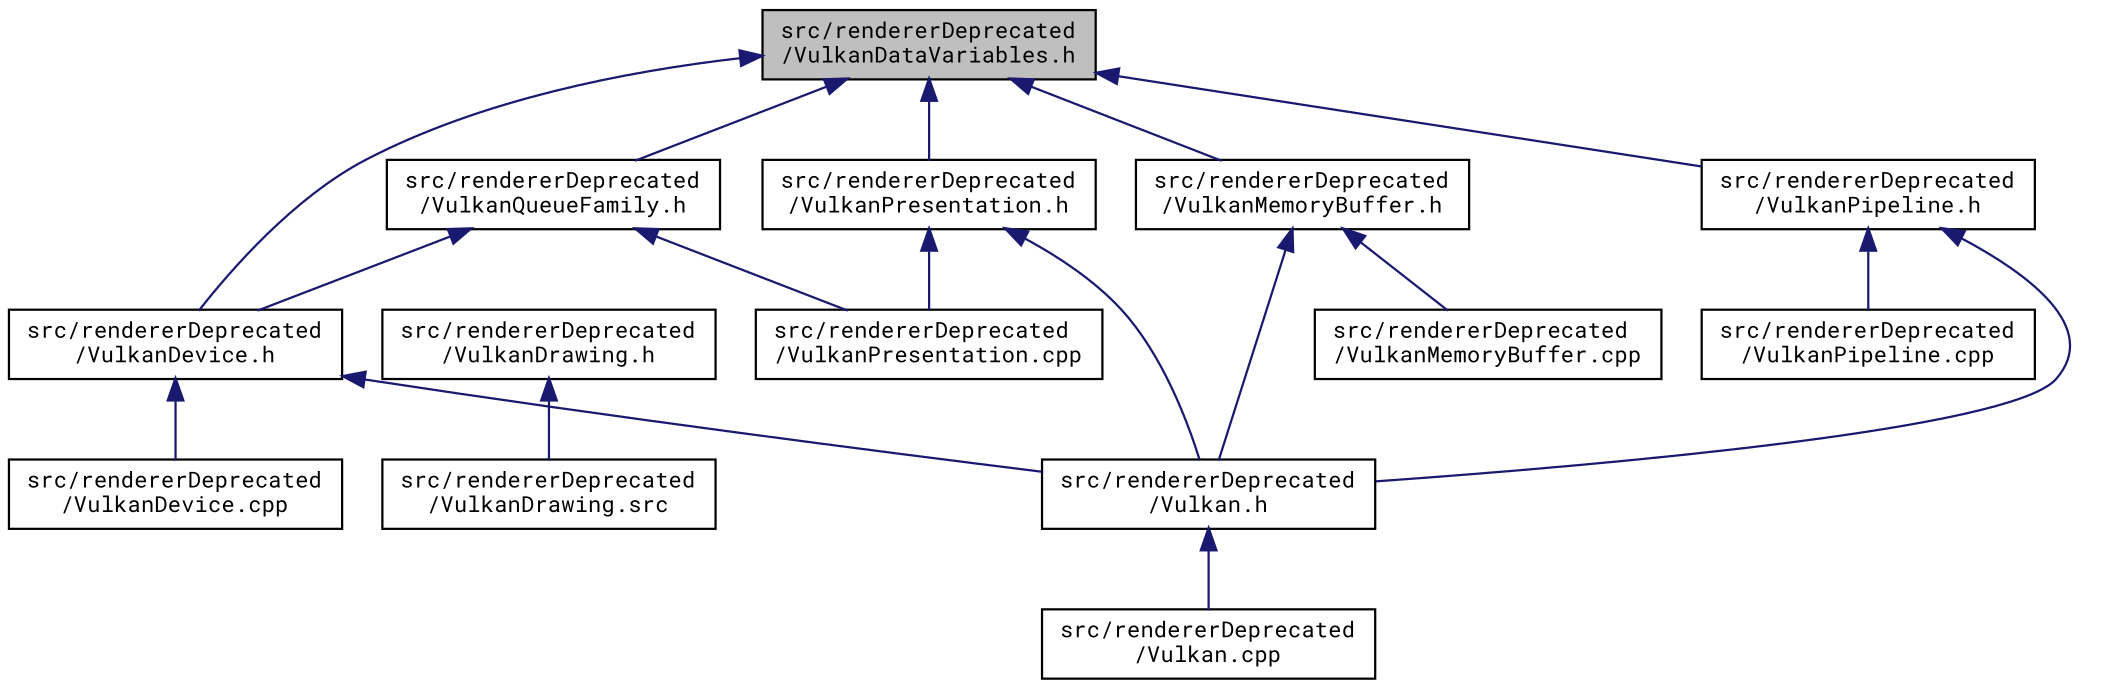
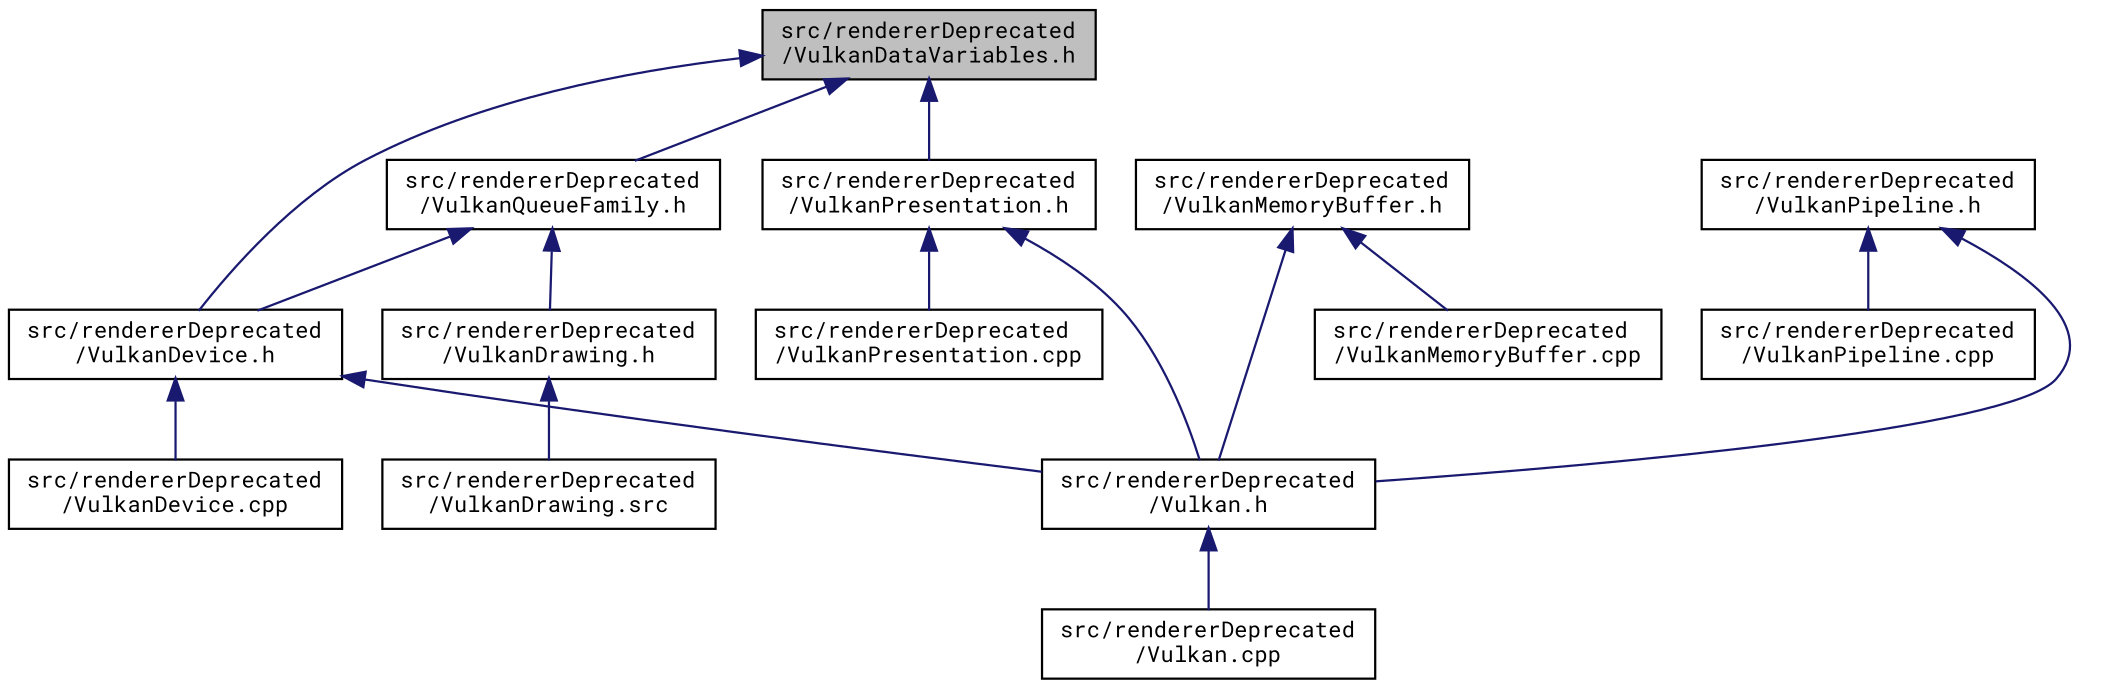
  digraph {
    fontname="Roboto Mono"
    node [color=black fillcolor=white fontname="Roboto Mono" fontsize=10 shape=record style=filled]
    edge [color=midnightblue dir=back fontname="Roboto Mono" fontsize=10 labelfontname=Helvetica labelfontsize=10 style=solid]
    n1 [fillcolor=grey75 fontcolor=black height=0.2 label="src/rendererDeprecated\l/VulkanDataVariables.h" width=0.4]
    n2 [height=0.2 label="src/rendererDeprecated\l/VulkanDevice.h" width=0.4]
    n3 [height=0.2 label="src/rendererDeprecated\l/VulkanQueueFamily.h" width=0.4]
    n4 [height=0.2 label="src/rendererDeprecated\l/VulkanPresentation.h" width=0.4]
    n5 [height=0.2 label="src/rendererDeprecated\l/VulkanPipeline.h" width=0.4]
    n6 [height=0.2 label="src/rendererDeprecated\l/VulkanMemoryBuffer.h" width=0.4]
    n7 [height=0.2 label="src/rendererDeprecated\l/Vulkan.h" width=0.4]
    n8 [height=0.2 label="src/rendererDeprecated\l/VulkanDevice.cpp" width=0.4]
    n9 [height=0.2 label="src/rendererDeprecated\l/VulkanDrawing.h" width=0.4]
    n10 [height=0.2 label="src/rendererDeprecated\l/VulkanPresentation.cpp" width=0.4]
    n11 [height=0.2 label="src/rendererDeprecated\l/VulkanPipeline.cpp" width=0.4]
    n12 [height=0.2 label="src/rendererDeprecated\l/VulkanMemoryBuffer.cpp" width=0.4]
    n13 [height=0.2 label="src/rendererDeprecated\l/Vulkan.cpp" width=0.4]
    n14 [height=0.2 label="src/rendererDeprecated\l/VulkanDrawing.src" width=0.4]
    n1 -> n2
    n1 -> n3
    n1 -> n4
-   n1 -> n5
-   n1 -> n6
    n2 -> n7
    n2 -> n8
    n3 -> n2
-   n3 -> n10
+   n3 -> n9
    n4 -> n7
    n4 -> n10
    n5 -> n7
    n5 -> n11
    n6 -> n7
    n6 -> n12
    n7 -> n13
    n9 -> n14
  }
